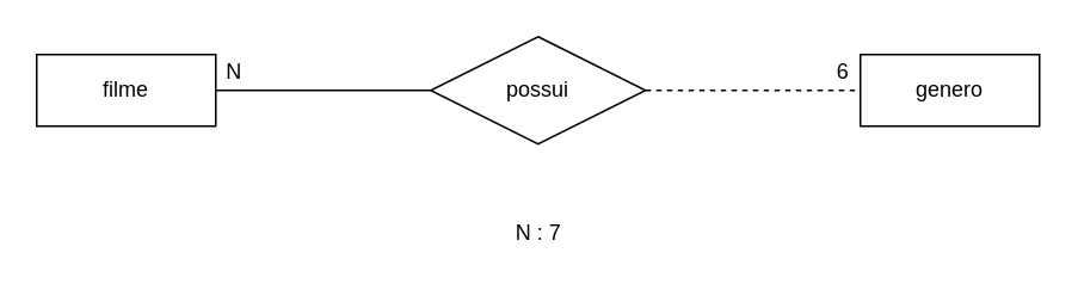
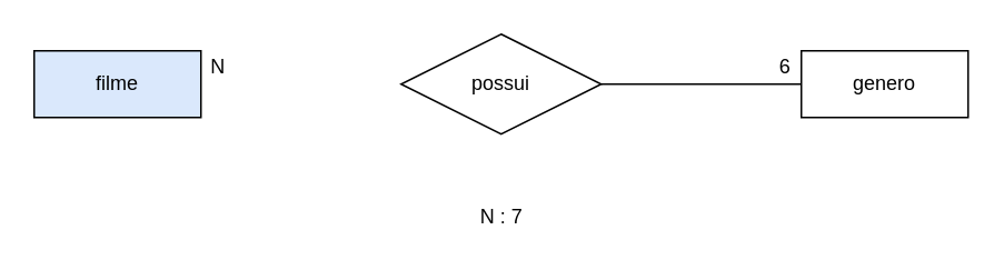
  <mxCell id="0" />
  <mxCell id="1" parent="0" />
- <mxCell id="2" style="edgeStyle=orthogonalEdgeStyle;rounded=0;orthogonalLoop=1;jettySize=auto;html=1;entryX=0;entryY=0.5;entryDx=0;entryDy=0;endArrow=none;endFill=0;" edge="1" parent="1" source="3" target="5"><mxGeometry relative="1" as="geometry" /></mxCell>
- <mxCell id="3" value="filme" style="whiteSpace=wrap;html=1;align=center;" vertex="1" parent="1"><mxGeometry x="20" y="30" width="100" height="40" as="geometry" /></mxCell>
- <mxCell id="4" style="edgeStyle=orthogonalEdgeStyle;rounded=0;orthogonalLoop=1;jettySize=auto;html=1;exitX=1;exitY=0.5;exitDx=0;exitDy=0;entryX=0;entryY=0.5;entryDx=0;entryDy=0;endArrow=none;endFill=0;dashed=1;" edge="1" parent="1" source="5" target="6"><mxGeometry relative="1" as="geometry" /></mxCell>
+ <mxCell id="3" value="filme" style="whiteSpace=wrap;html=1;align=center;fillColor=#dae8fc;" vertex="1" parent="1"><mxGeometry x="20" y="30" width="100" height="40" as="geometry" /></mxCell>
+ <mxCell id="4" style="edgeStyle=orthogonalEdgeStyle;rounded=0;orthogonalLoop=1;jettySize=auto;html=1;exitX=1;exitY=0.5;exitDx=0;exitDy=0;entryX=0;entryY=0.5;entryDx=0;entryDy=0;endArrow=none;endFill=0;" edge="1" parent="1" source="5" target="6"><mxGeometry relative="1" as="geometry" /></mxCell>
  <mxCell id="5" value="possui" style="shape=rhombus;perimeter=rhombusPerimeter;whiteSpace=wrap;html=1;align=center;" vertex="1" parent="1"><mxGeometry x="240" y="20" width="120" height="60" as="geometry" /></mxCell>
  <mxCell id="6" value="genero" style="whiteSpace=wrap;html=1;align=center;" vertex="1" parent="1"><mxGeometry x="480" y="30" width="100" height="40" as="geometry" /></mxCell>
  <mxCell id="7" value="N" style="text;html=1;align=center;verticalAlign=middle;resizable=0;points=[];autosize=1;strokeColor=none;" vertex="1" parent="1"><mxGeometry x="120" y="30" width="20" height="20" as="geometry" /></mxCell>
  <mxCell id="8" value="6" style="text;html=1;align=center;verticalAlign=middle;resizable=0;points=[];autosize=1;strokeColor=none;" vertex="1" parent="1"><mxGeometry x="460" y="30" width="20" height="20" as="geometry" /></mxCell>
  <mxCell id="9" value="N : 7" style="text;html=1;align=center;verticalAlign=middle;resizable=0;points=[];autosize=1;strokeColor=none;" vertex="1" parent="1"><mxGeometry x="280" y="120" width="40" height="20" as="geometry" /></mxCell>
